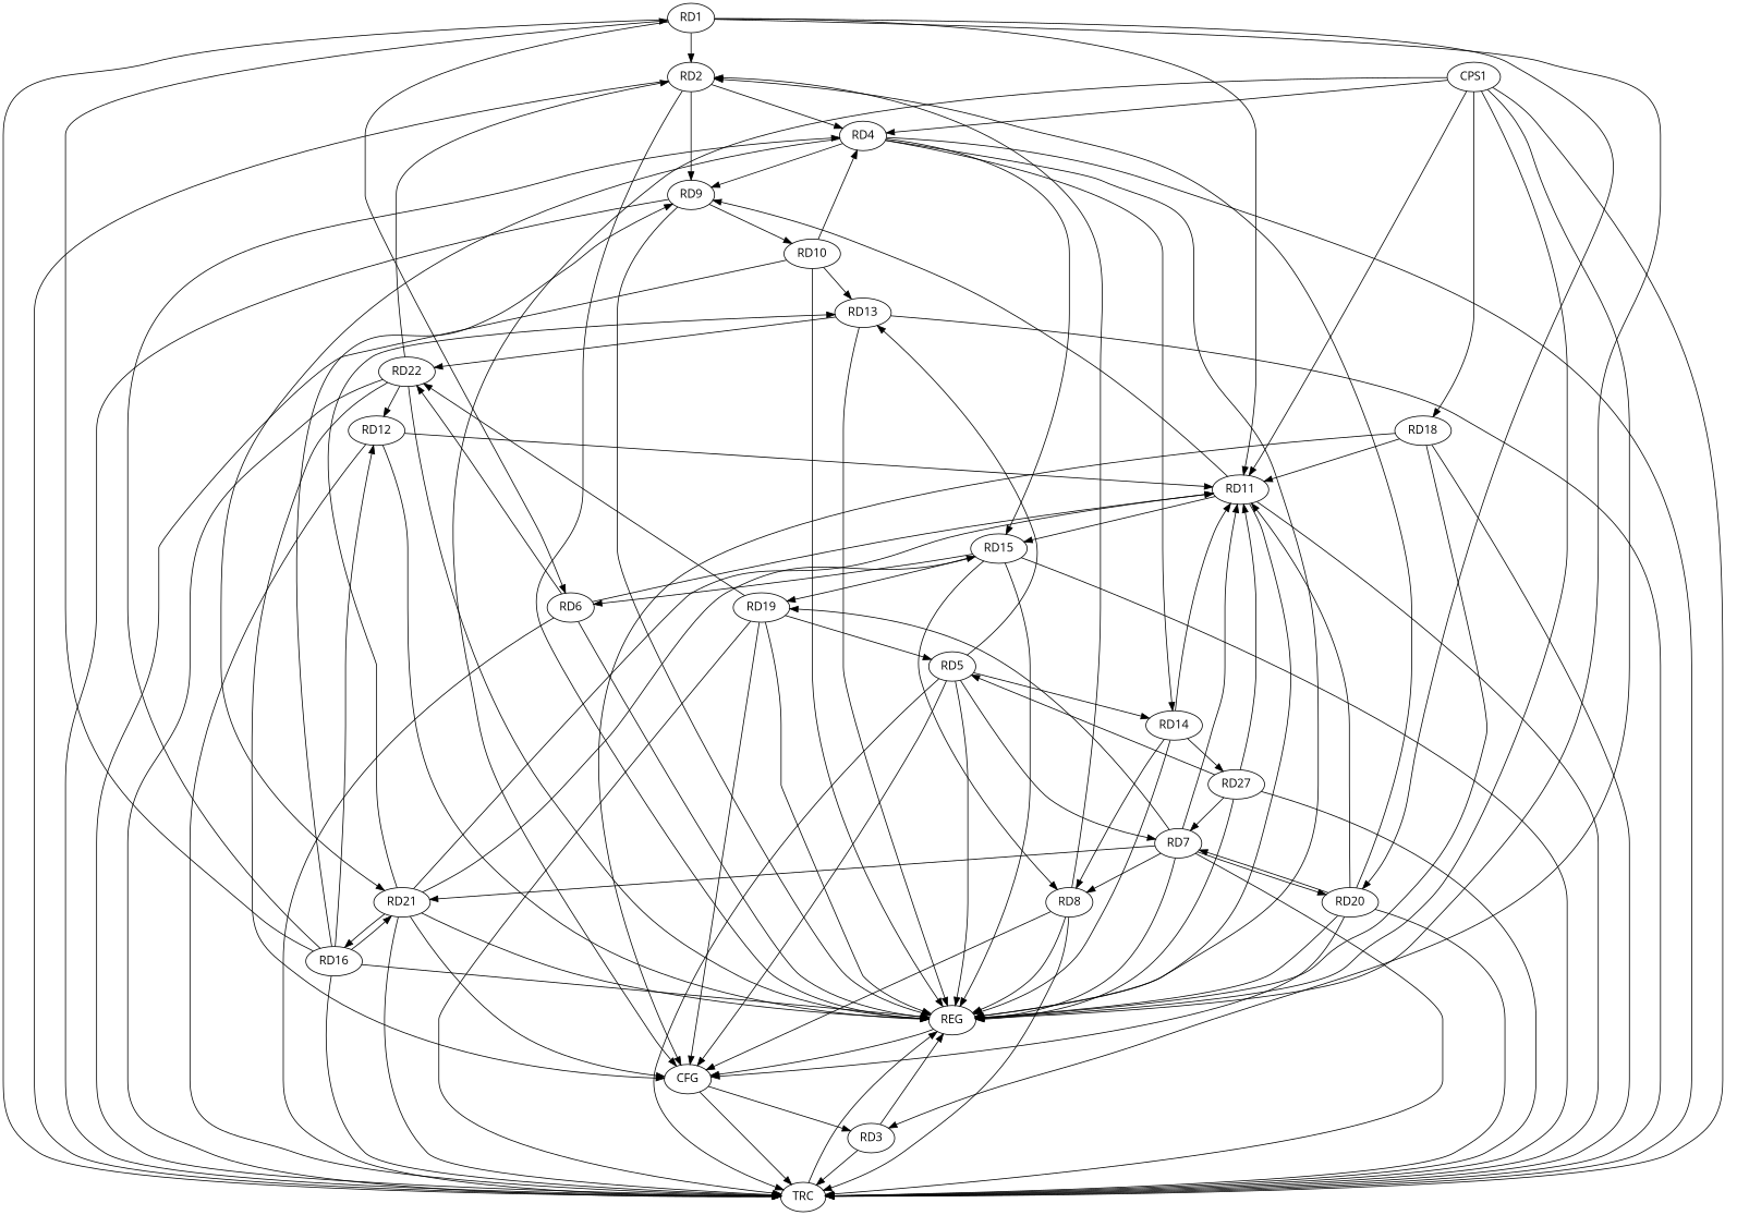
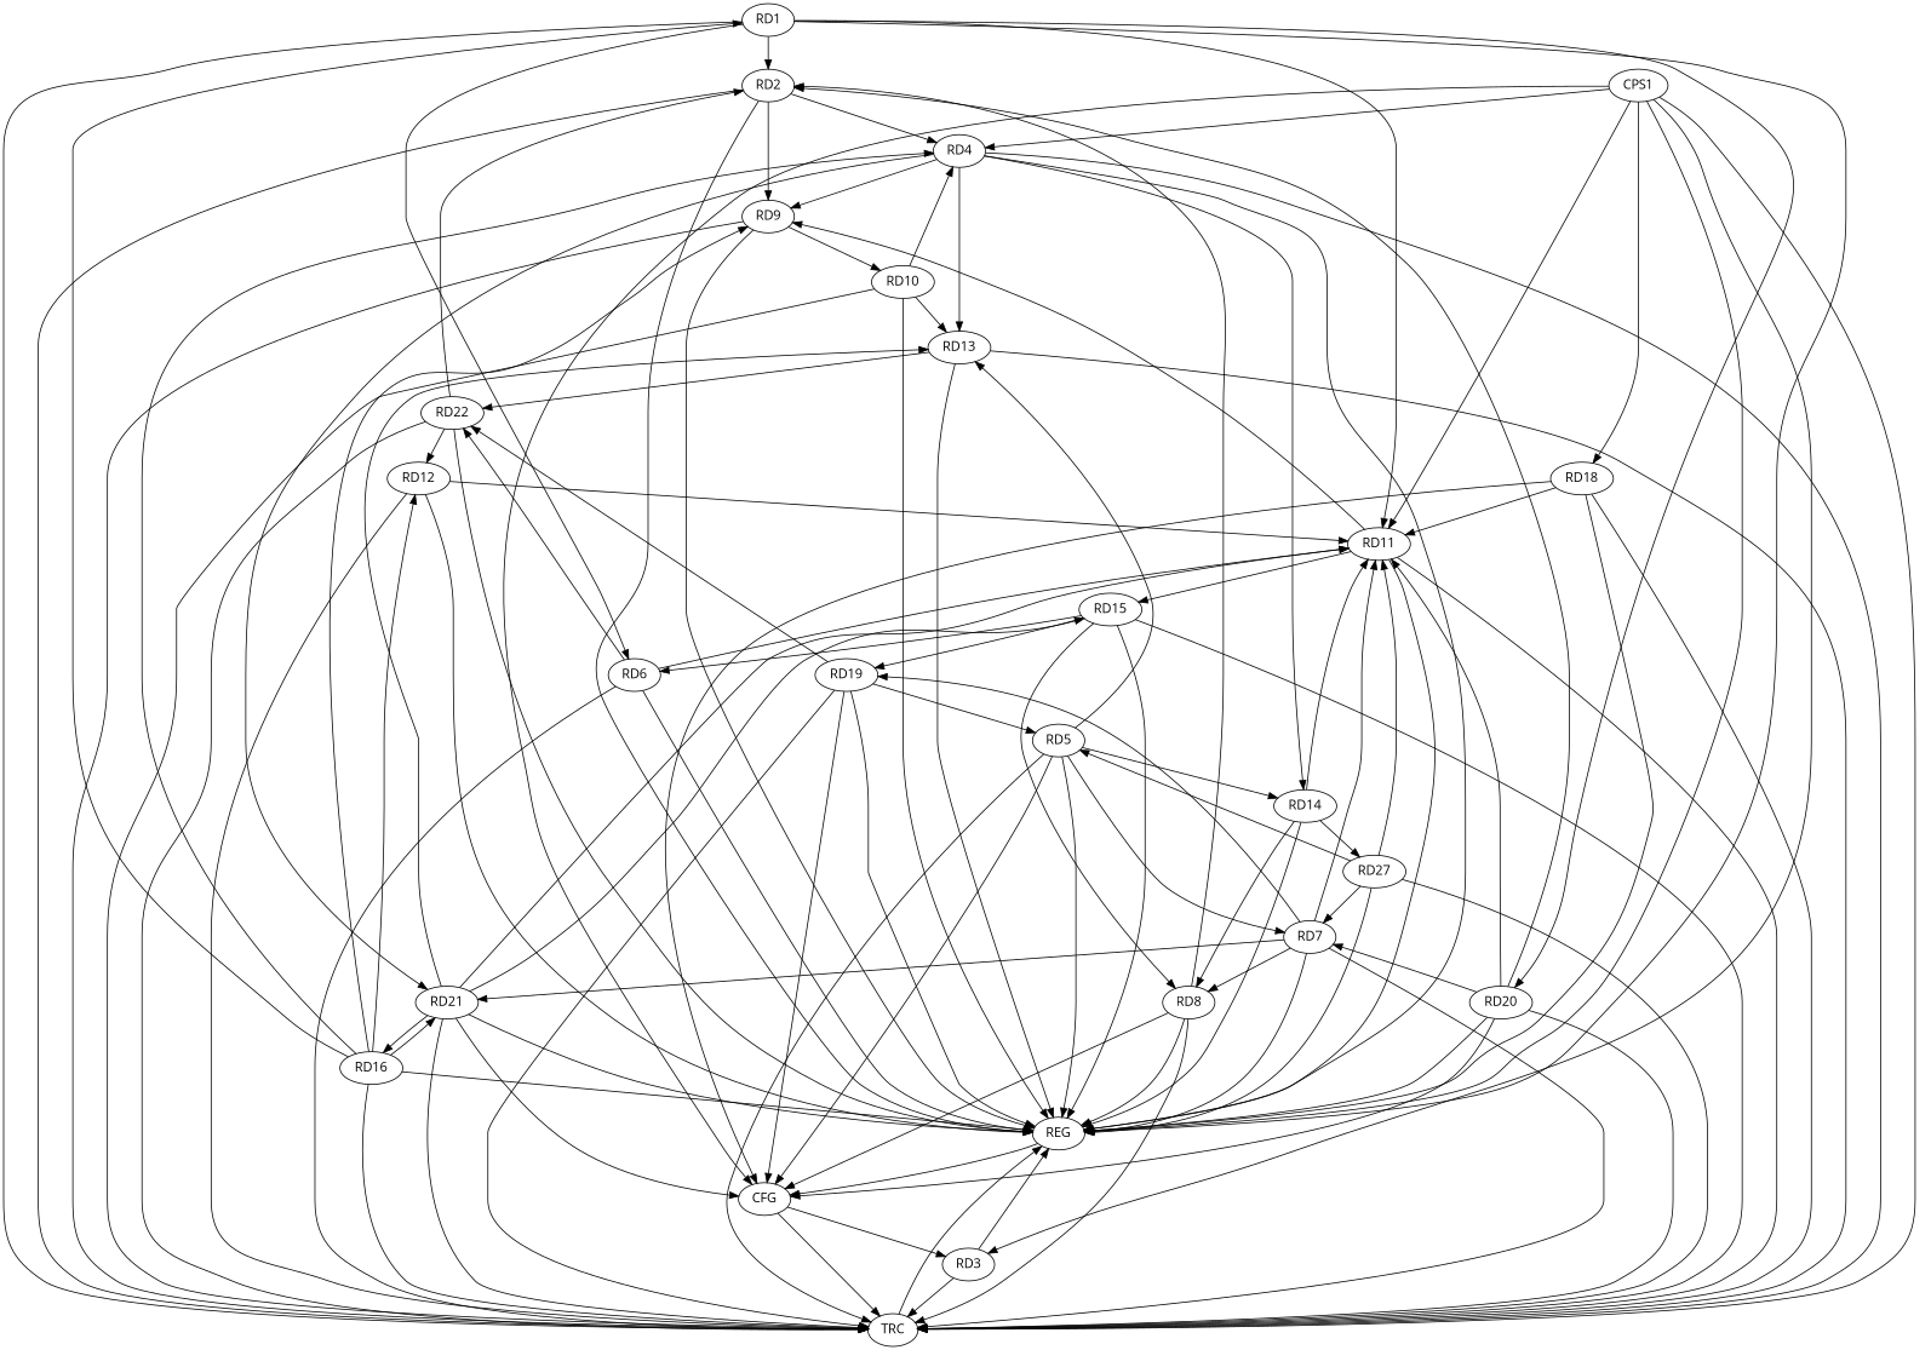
  strict digraph {
    fontname="Open Sans"
    node [fontname="Open Sans"]
    edge [fontname="Open Sans"]
    n1 [label=RD1]
    n2 [label=RD2]
    n3 [label=RD6]
    n4 [label=RD11]
    n5 [label=RD20]
    n6 [label=REG]
    n7 [label=TRC]
    n8 [label=RD4]
    n9 [label=RD9]
    n10 [label=RD22]
    n11 [label=RD15]
    n12 [label=CFG]
    n13 [label=RD7]
    n14 [label=RD14]
    n15 [label=RD21]
    n16 [label=RD10]
    n17 [label=RD12]
    n18 [label=RD3]
    n19 [label=RD8]
    n20 [label=RD27]
    n21 [label=RD19]
    n22 [label=RD13]
    n23 [label=RD16]
    n24 [label=RD5]
    n25 [label=RD18]
    n26 [label=CPS1]
    n1 -> n2
    n1 -> n3
    n1 -> n4
    n1 -> n5
    n1 -> n6
    n1 -> n7
    n2 -> n6
    n2 -> n7
    n2 -> n8
    n2 -> n9
    n3 -> n4
    n3 -> n6
    n3 -> n7
    n3 -> n10
    n4 -> n6
    n4 -> n7
    n4 -> n9
    n4 -> n11
    n5 -> n2
    n5 -> n4
    n5 -> n6
    n5 -> n7
    n5 -> n12
    n5 -> n13
    n6 -> n12
    n7 -> n6
    n8 -> n6
    n8 -> n7
    n8 -> n9
-   n8 -> n11
+   n8 -> n22
    n8 -> n14
    n8 -> n15
    n9 -> n6
    n9 -> n7
    n9 -> n16
    n10 -> n2
    n10 -> n6
    n10 -> n7
-   n10 -> n12
    n10 -> n17
    n11 -> n3
    n11 -> n6
    n11 -> n7
    n11 -> n19
    n11 -> n21
    n12 -> n7
    n12 -> n18
    n13 -> n4
-   n13 -> n5
    n13 -> n6
    n13 -> n7
    n13 -> n15
    n13 -> n19
    n13 -> n21
    n14 -> n4
    n14 -> n6
    n14 -> n19
    n14 -> n20
    n15 -> n4
    n15 -> n6
    n15 -> n7
    n15 -> n11
    n15 -> n12
    n15 -> n22
    n15 -> n23
    n16 -> n6
    n16 -> n7
    n16 -> n8
    n16 -> n22
    n17 -> n4
    n17 -> n6
    n17 -> n7
    n18 -> n6
    n18 -> n7
    n19 -> n2
    n19 -> n6
    n19 -> n7
    n19 -> n12
    n20 -> n4
    n20 -> n6
    n20 -> n7
    n20 -> n13
    n20 -> n24
    n21 -> n6
    n21 -> n7
    n21 -> n10
    n21 -> n12
    n21 -> n24
    n22 -> n6
    n22 -> n7
    n22 -> n10
    n23 -> n1
    n23 -> n6
    n23 -> n7
    n23 -> n8
    n23 -> n9
    n23 -> n15
    n23 -> n17
    n24 -> n6
    n24 -> n7
    n24 -> n12
    n24 -> n13
    n24 -> n14
    n24 -> n22
    n25 -> n4
    n25 -> n6
    n25 -> n7
    n25 -> n12
    n26 -> n4
    n26 -> n6
    n26 -> n7
    n26 -> n8
    n26 -> n12
    n26 -> n18
    n26 -> n25
  }
